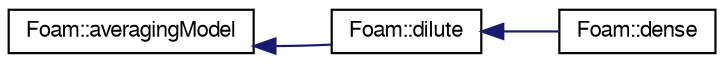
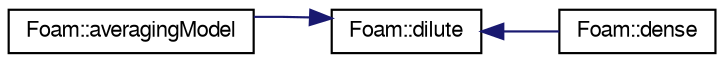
  digraph {
    rankdir=LR
    node [color=black fillcolor=white fontname=FreeSans fontsize=10 shape=record style=filled]
    edge [color=midnightblue dir=back fontname=FreeSans fontsize=10 labelfontname=FreeSans labelfontsize=10 style=solid]
    n1 [height=0.2 label="Foam::averagingModel" width=0.4]
    n2 [height=0.2 label="Foam::dilute" width=0.4]
    n3 [height=0.2 label="Foam::dense" width=0.4]
-   n1 -> n2
+   n2 -> n1
    n2 -> n3
  }
